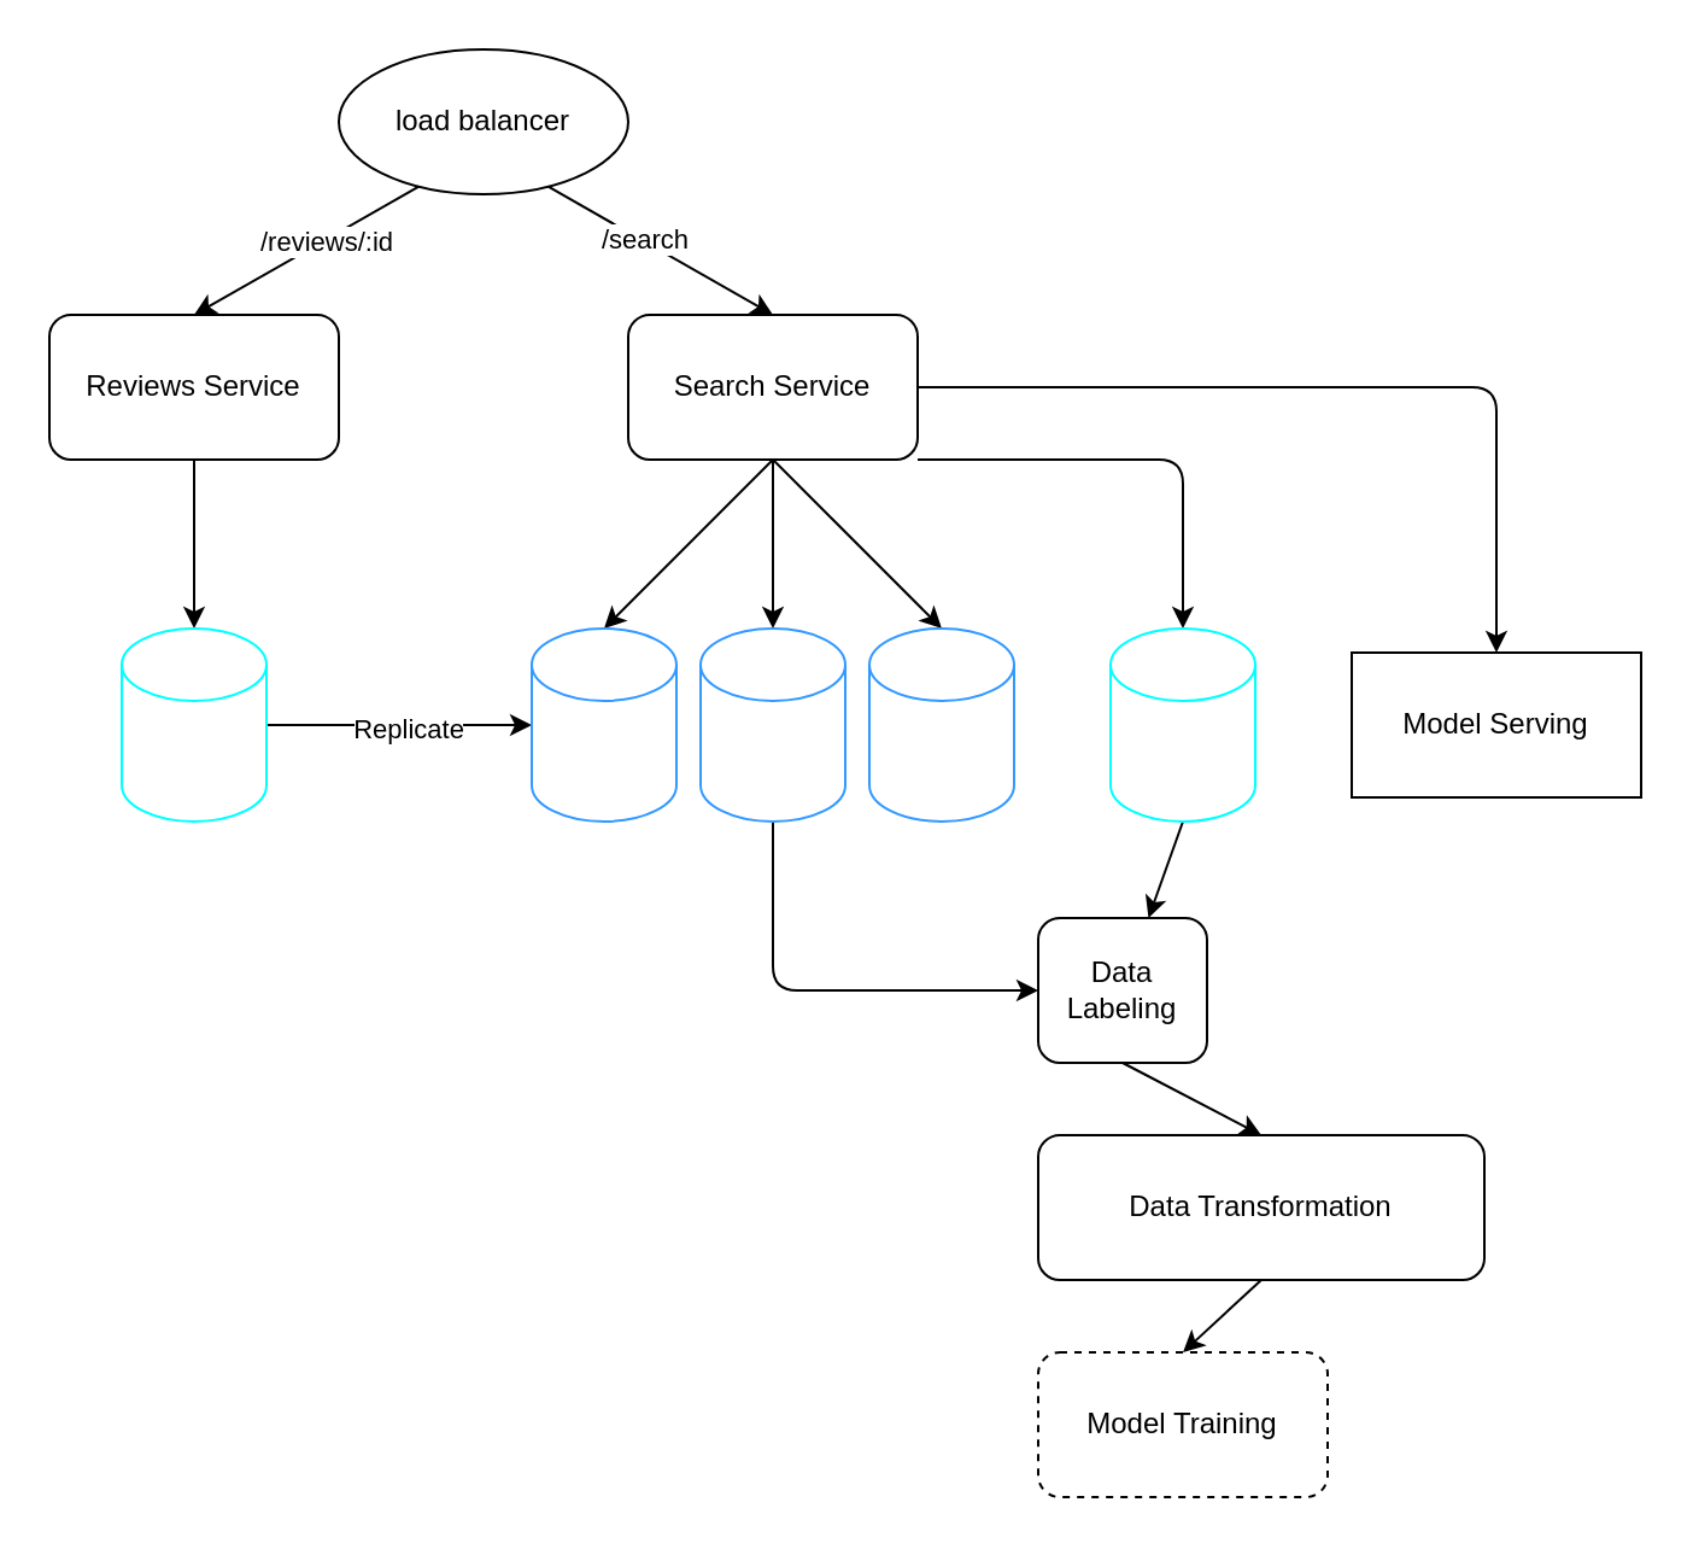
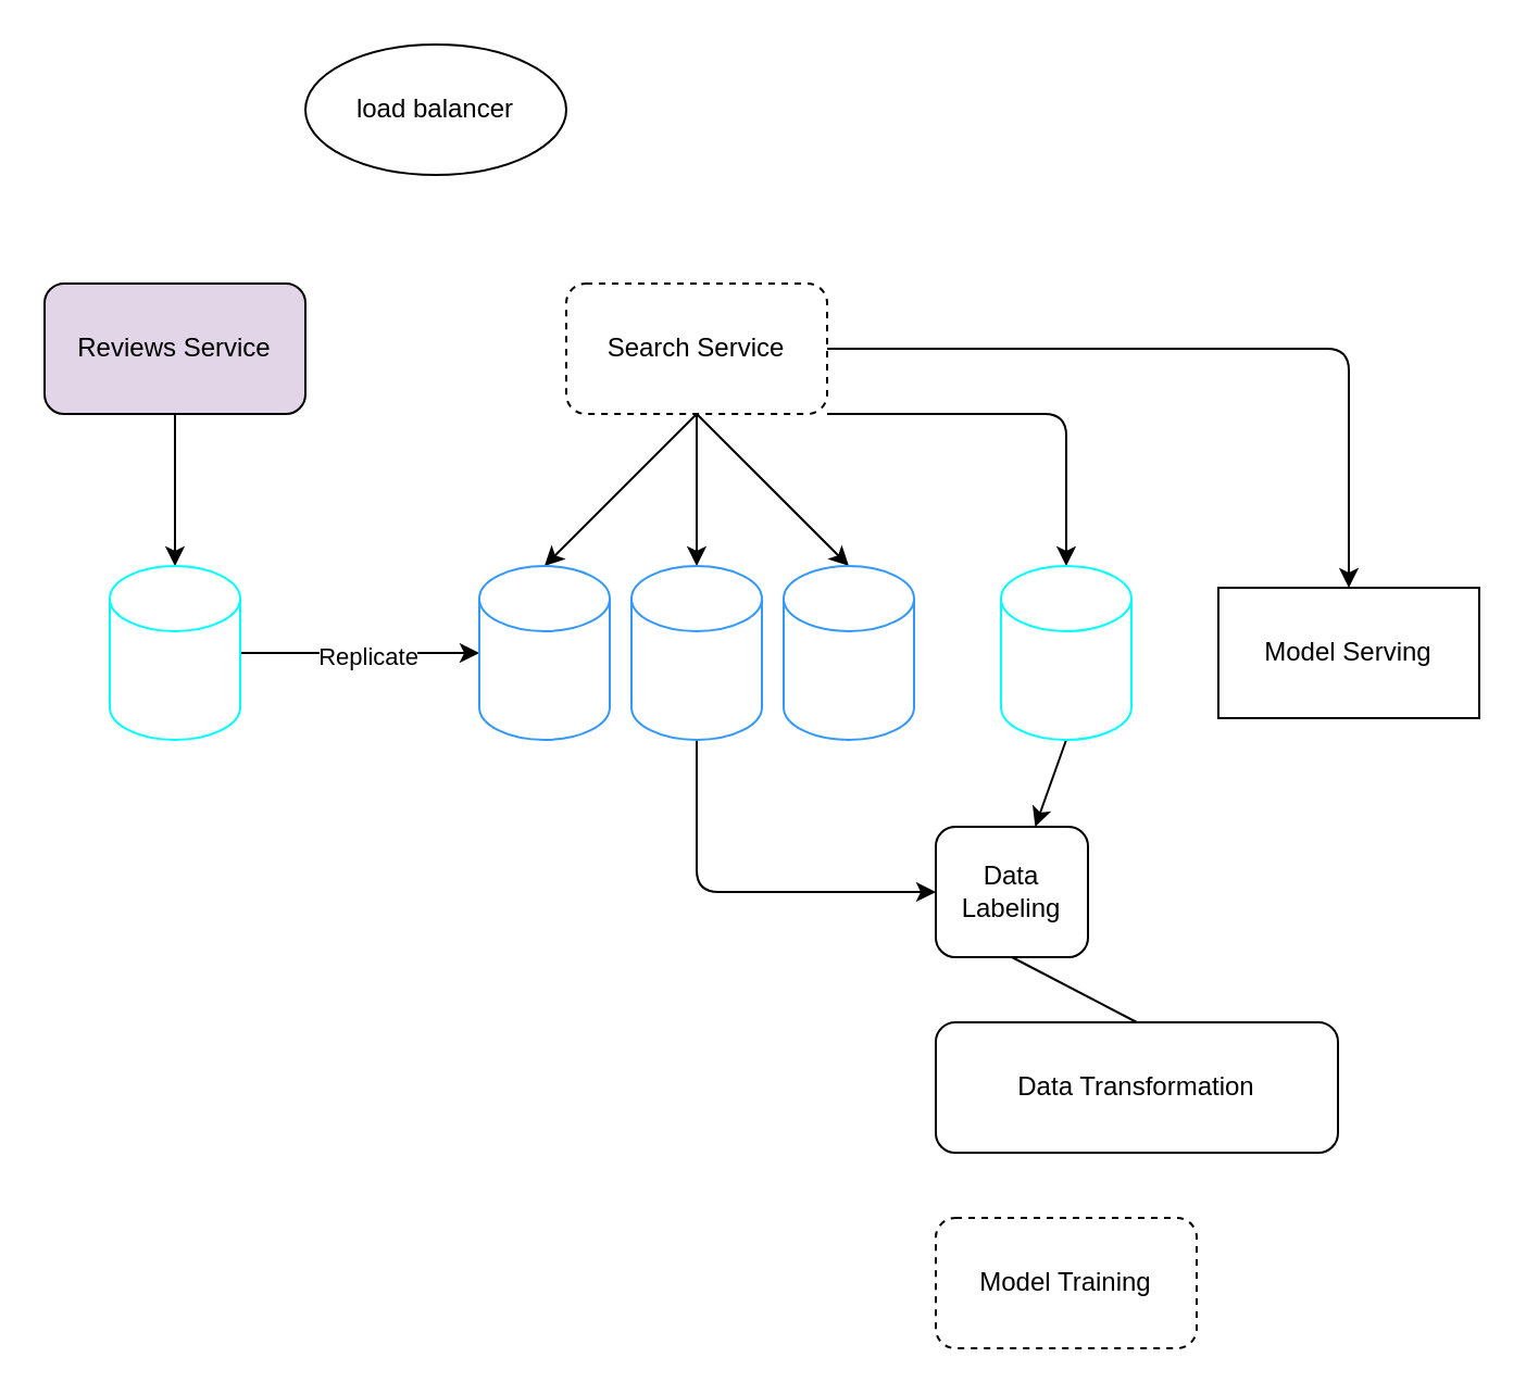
  <mxCell id="0" />
  <mxCell id="1" parent="0" />
- <mxCell id="2" style="edgeStyle=none;html=1;exitX=0.25;exitY=1;exitDx=0;exitDy=0;entryX=0.5;entryY=0;entryDx=0;entryDy=0;" edge="1" parent="1" source="6" target="13"><mxGeometry relative="1" as="geometry" /></mxCell>
- <mxCell id="3" value="/reviews/:id" style="edgeLabel;html=1;align=center;verticalAlign=middle;resizable=0;points=[];" vertex="1" connectable="0" parent="2"><mxGeometry x="-0.156" relative="1" as="geometry"><mxPoint as="offset" /></mxGeometry></mxCell>
- <mxCell id="4" style="edgeStyle=none;html=1;exitX=0.75;exitY=1;exitDx=0;exitDy=0;entryX=0.5;entryY=0;entryDx=0;entryDy=0;" edge="1" parent="1" source="6" target="11"><mxGeometry relative="1" as="geometry" /></mxCell>
- <mxCell id="5" value="/search" style="edgeLabel;html=1;align=center;verticalAlign=middle;resizable=0;points=[];" vertex="1" connectable="0" parent="4"><mxGeometry x="-0.134" relative="1" as="geometry"><mxPoint y="-1" as="offset" /></mxGeometry></mxCell>
  <mxCell id="6" value="load balancer" style="ellipse;whiteSpace=wrap;html=1;" vertex="1" parent="1"><mxGeometry x="140" y="20" width="120" height="60" as="geometry" /></mxCell>
  <mxCell id="7" style="edgeStyle=none;html=1;entryX=0.5;entryY=0;entryDx=0;entryDy=0;entryPerimeter=0;exitX=0.5;exitY=1;exitDx=0;exitDy=0;" edge="1" parent="1" source="11" target="17"><mxGeometry relative="1" as="geometry" /></mxCell>
  <mxCell id="8" style="edgeStyle=none;html=1;entryX=0.5;entryY=0;entryDx=0;entryDy=0;entryPerimeter=0;" edge="1" parent="1" source="11" target="19"><mxGeometry relative="1" as="geometry" /></mxCell>
  <mxCell id="9" style="edgeStyle=none;html=1;exitX=0.5;exitY=1;exitDx=0;exitDy=0;entryX=0.5;entryY=0;entryDx=0;entryDy=0;entryPerimeter=0;" edge="1" parent="1" source="11" target="20"><mxGeometry relative="1" as="geometry" /></mxCell>
  <mxCell id="10" style="edgeStyle=none;html=1;exitX=1;exitY=1;exitDx=0;exitDy=0;entryX=0.5;entryY=0;entryDx=0;entryDy=0;entryPerimeter=0;" edge="1" parent="1" source="11" target="29"><mxGeometry relative="1" as="geometry"><Array as="points"><mxPoint x="490" y="190" /></Array></mxGeometry></mxCell>
- <mxCell id="11" value="Search Service" style="rounded=1;whiteSpace=wrap;html=1;" vertex="1" parent="1"><mxGeometry x="260" y="130" width="120" height="60" as="geometry" /></mxCell>
+ <mxCell id="11" value="Search Service" style="rounded=1;whiteSpace=wrap;html=1;dashed=1;" vertex="1" parent="1"><mxGeometry x="260" y="130" width="120" height="60" as="geometry" /></mxCell>
  <mxCell id="12" style="edgeStyle=none;html=1;exitX=0.5;exitY=1;exitDx=0;exitDy=0;" edge="1" parent="1" source="13" target="16"><mxGeometry relative="1" as="geometry" /></mxCell>
- <mxCell id="13" value="Reviews Service" style="rounded=1;whiteSpace=wrap;html=1;" vertex="1" parent="1"><mxGeometry x="20" y="130" width="120" height="60" as="geometry" /></mxCell>
+ <mxCell id="13" value="Reviews Service" style="rounded=1;whiteSpace=wrap;html=1;fillColor=#e1d5e7;" vertex="1" parent="1"><mxGeometry x="20" y="130" width="120" height="60" as="geometry" /></mxCell>
  <mxCell id="14" style="edgeStyle=none;html=1;exitX=1;exitY=0.5;exitDx=0;exitDy=0;exitPerimeter=0;entryX=0;entryY=0.5;entryDx=0;entryDy=0;entryPerimeter=0;" edge="1" parent="1" source="16" target="17"><mxGeometry relative="1" as="geometry" /></mxCell>
  <mxCell id="15" value="Replicate" style="edgeLabel;html=1;align=center;verticalAlign=middle;resizable=0;points=[];" vertex="1" connectable="0" parent="14"><mxGeometry x="0.058" y="-1" relative="1" as="geometry"><mxPoint as="offset" /></mxGeometry></mxCell>
  <mxCell id="16" value="" style="shape=cylinder3;whiteSpace=wrap;html=1;boundedLbl=1;backgroundOutline=1;size=15;strokeColor=#00FFFF;" vertex="1" parent="1"><mxGeometry x="50" y="260" width="60" height="80" as="geometry" /></mxCell>
  <mxCell id="17" value="" style="shape=cylinder3;whiteSpace=wrap;html=1;boundedLbl=1;backgroundOutline=1;size=15;strokeColor=#3399FF;" vertex="1" parent="1"><mxGeometry x="220" y="260" width="60" height="80" as="geometry" /></mxCell>
  <mxCell id="18" style="edgeStyle=none;html=1;exitX=0.5;exitY=1;exitDx=0;exitDy=0;exitPerimeter=0;entryX=0;entryY=0.5;entryDx=0;entryDy=0;" edge="1" parent="1" source="19" target="23"><mxGeometry relative="1" as="geometry"><Array as="points"><mxPoint x="320" y="410" /></Array></mxGeometry></mxCell>
  <mxCell id="19" value="" style="shape=cylinder3;whiteSpace=wrap;html=1;boundedLbl=1;backgroundOutline=1;size=15;strokeColor=#3399FF;" vertex="1" parent="1"><mxGeometry x="290" y="260" width="60" height="80" as="geometry" /></mxCell>
  <mxCell id="20" value="" style="shape=cylinder3;whiteSpace=wrap;html=1;boundedLbl=1;backgroundOutline=1;size=15;strokeColor=#3399FF;" vertex="1" parent="1"><mxGeometry x="360" y="260" width="60" height="80" as="geometry" /></mxCell>
  <mxCell id="21" style="edgeStyle=none;html=1;entryX=0.5;entryY=0;entryDx=0;entryDy=0;exitX=1;exitY=0.5;exitDx=0;exitDy=0;" edge="1" parent="1" source="11" target="27"><mxGeometry relative="1" as="geometry"><mxPoint x="360" y="200" as="sourcePoint" /><mxPoint x="310" y="280" as="targetPoint" /><Array as="points"><mxPoint x="620" y="160" /></Array></mxGeometry></mxCell>
- <mxCell id="22" style="edgeStyle=none;html=1;exitX=0.5;exitY=1;exitDx=0;exitDy=0;entryX=0.5;entryY=0;entryDx=0;entryDy=0;" edge="1" parent="1" source="23" target="25"><mxGeometry relative="1" as="geometry" /></mxCell>
+ <mxCell id="22" style="edgeStyle=none;html=1;exitX=0.5;exitY=1;exitDx=0;exitDy=0;entryX=0.5;entryY=0;entryDx=0;entryDy=0;endArrow=none;" edge="1" parent="1" source="23" target="25"><mxGeometry relative="1" as="geometry" /></mxCell>
  <mxCell id="23" value="Data Labeling" style="rounded=1;whiteSpace=wrap;html=1;" vertex="1" parent="1"><mxGeometry x="430" y="380" width="70" height="60" as="geometry" /></mxCell>
- <mxCell id="24" style="edgeStyle=none;html=1;exitX=0.5;exitY=1;exitDx=0;exitDy=0;entryX=0.5;entryY=0;entryDx=0;entryDy=0;" edge="1" parent="1" source="25" target="26"><mxGeometry relative="1" as="geometry" /></mxCell>
  <mxCell id="25" value="Data Transformation" style="rounded=1;whiteSpace=wrap;html=1;" vertex="1" parent="1"><mxGeometry x="430" y="470" width="185" height="60" as="geometry" /></mxCell>
  <mxCell id="26" value="Model Training" style="rounded=1;whiteSpace=wrap;html=1;dashed=1;" vertex="1" parent="1"><mxGeometry x="430" y="560" width="120" height="60" as="geometry" /></mxCell>
  <mxCell id="27" value="Model Serving" style="whiteSpace=wrap;html=1;rounded=0;" vertex="1" parent="1"><mxGeometry x="560" y="270" width="120" height="60" as="geometry" /></mxCell>
  <mxCell id="28" style="edgeStyle=none;html=1;exitX=0.5;exitY=1;exitDx=0;exitDy=0;exitPerimeter=0;" edge="1" parent="1" source="29" target="23"><mxGeometry relative="1" as="geometry" /></mxCell>
  <mxCell id="29" value="" style="shape=cylinder3;whiteSpace=wrap;html=1;boundedLbl=1;backgroundOutline=1;size=15;strokeColor=#00FFFF;" vertex="1" parent="1"><mxGeometry x="460" y="260" width="60" height="80" as="geometry" /></mxCell>
